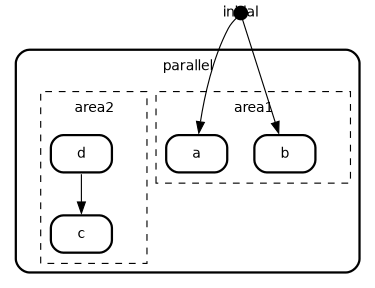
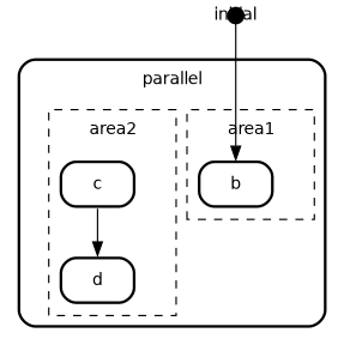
  digraph {
    compound=true
    fontname=Helvetica
    fontsize=12
    nodesep=0.3
    ordering=out
    penwidth=2.0
    ranksep=0.1
    splines=true
    node [fillcolor="#FFFFFF01" fontname=Helvetica fontsize=12 margin=0 penwidth=2.0 shape=plaintext style=filled color=black]
    edge [fontname=Helvetica fontsize=10]
    area1 [fixedsize=true height=0 shape=point style=invis width=0 color=""]
-   n2 [label=<       <table align="center" cellborder="0" border="2" style="rounded" width="48">         <tr><td width="48" cellpadding="7">a</td></tr>       </table>     >]
    n3 [label=<       <table align="center" cellborder="0" border="2" style="rounded" width="48">         <tr><td width="48" cellpadding="7">b</td></tr>       </table>     >]
    area2 [fixedsize=true height=0 shape=point style=invis width=0 color=""]
    n5 [label=<       <table align="center" cellborder="0" border="2" style="rounded" width="48">         <tr><td width="48" cellpadding="7">c</td></tr>       </table>     >]
    n6 [label=<       <table align="center" cellborder="0" border="2" style="rounded" width="48">         <tr><td width="48" cellpadding="7">d</td></tr>       </table>     >]
    parallel [fixedsize=true height=0 shape=point style=invis width=0 color=""]
    initial [fillcolor=black fixedsize=true height=0.15 shape=circle margin=""]
    subgraph cluster_1 {
      label=<       <table cellborder="0" border="0">         <tr><td>parallel</td></tr>       </table>       >
      style=rounded
      parallel
      subgraph cluster_2 {
        label=<       <table cellborder="0" border="0">         <tr><td>area1</td></tr>       </table>       >
        penwidth=1
        style=dashed
        area1
-       n2
        n3
      }
      subgraph cluster_3 {
        label=<       <table cellborder="0" border="0">         <tr><td>area2</td></tr>       </table>       >
        penwidth=1
        style=dashed
        area2
        n5
        n6
      }
    }
-   n6 -> n5 [label="    \l"]
-   initial -> n2 [label="    \l"]
+   n5 -> n6 [label="    \l"]
    initial -> n3 [label="    \l"]
  }
